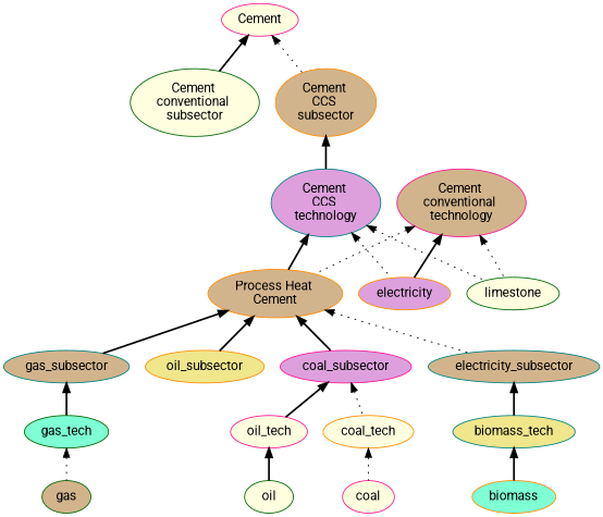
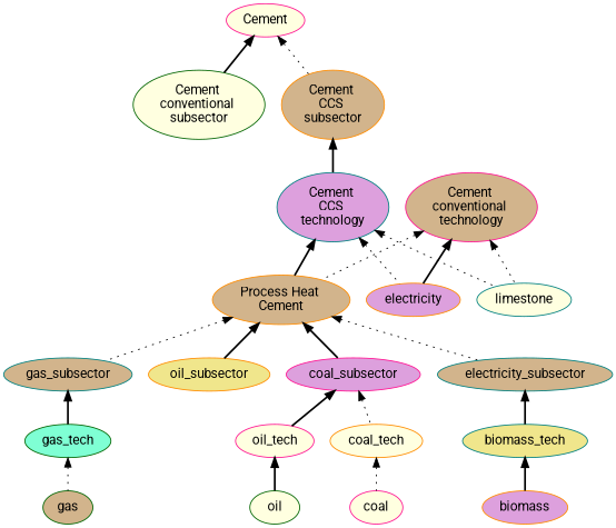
  digraph {
    fontname=Roboto
    node [color=darkorange fillcolor=lightyellow fontname=Roboto style=filled]
    edge [dir=back fontname=Roboto style=bold]
    Cement [color=deeppink]
    n2 [color=darkgreen label="Cement \nconventional \nsubsector"]
    n3 [fillcolor=tan label="Cement \nCCS \nsubsector"]
    n4 [color=teal fillcolor=plum label="Cement \nCCS \ntechnology"]
    n5 [color=deeppink fillcolor=tan label="Cement \nconventional \ntechnology"]
    n6 [fillcolor=tan label="Process Heat \nCement"]
    electricity [fillcolor=plum]
-   limestone [color=darkgreen]
+   limestone [color=teal]
    gas_subsector [color=teal fillcolor=tan]
    oil_subsector [fillcolor=khaki]
    coal_subsector [color=deeppink fillcolor=plum]
    n12 [color=teal fillcolor=tan label=electricity_subsector]
    gas_tech [color=darkgreen fillcolor=aquamarine]
    oil_tech [color=deeppink]
    coal_tech
    biomass_tech [color=teal fillcolor=khaki]
    coal [color=deeppink]
    gas [color=darkgreen fillcolor=tan]
    oil [color=darkgreen]
-   biomass [fillcolor=aquamarine]
+   biomass [fillcolor=plum]
    Cement -> n2
    Cement -> n3 [style=dotted]
    n3 -> n4
    n4 -> n6
    n4 -> electricity [style=dotted]
    n4 -> limestone [style=dotted]
    n5 -> n6 [style=dotted]
    n5 -> electricity
    n5 -> limestone [style=dotted]
-   n6 -> gas_subsector
+   n6 -> gas_subsector [style=dotted]
    n6 -> oil_subsector
    n6 -> coal_subsector
    n6 -> n12 [style=dotted]
    gas_subsector -> gas_tech
    coal_subsector -> oil_tech
    coal_subsector -> coal_tech [style=dotted]
    n12 -> biomass_tech
    gas_tech -> gas [style=dotted]
    oil_tech -> oil
    coal_tech -> coal [style=dotted]
    biomass_tech -> biomass
  }
